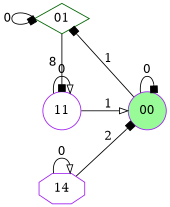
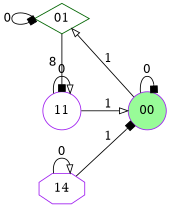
  digraph {
    rankdir=LR
    node [color=purple fillcolor=white shape=circle style=filled]
    edge [arrowhead=box]
    01 [color=darkgreen shape=diamond]
    11
    00 [fillcolor=palegreen]
    n4 [label=14 shape=octagon]
    subgraph sub_1 {
      rank=same
      01
      11
    }
    01 -> 01 [headport=w label=0 tailport=w]
    01 -> 11 [label=8]
    11 -> 11 [arrowhead=onormal label=0]
    11 -> 00 [arrowhead=onormal label=1]
-   00 -> 01 [label=1]
+   00 -> 01 [arrowhead=onormal label=1]
    00 -> 00 [label=0]
-   n4 -> 00 [label=2]
+   n4 -> 00 [label=1]
    n4 -> n4 [arrowhead=onormal label=0]
  }
